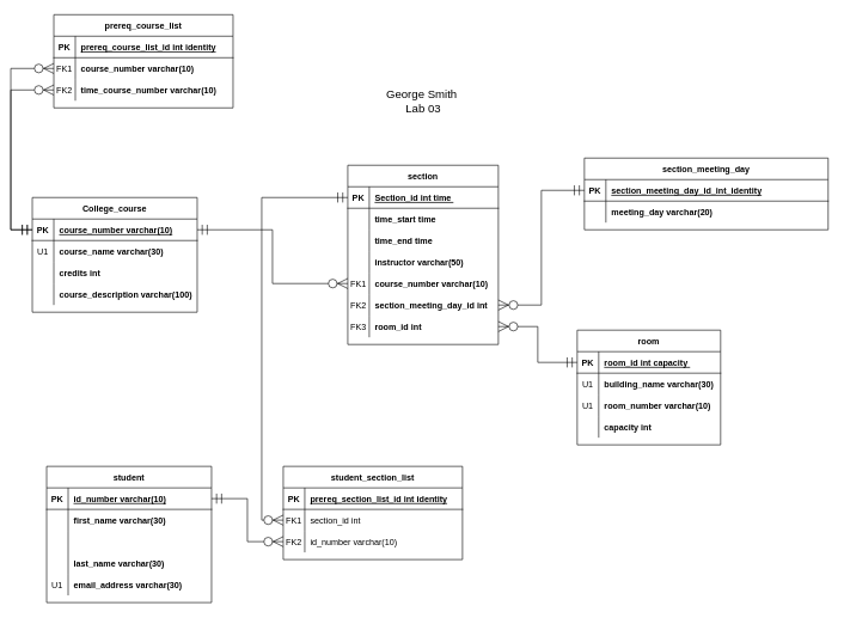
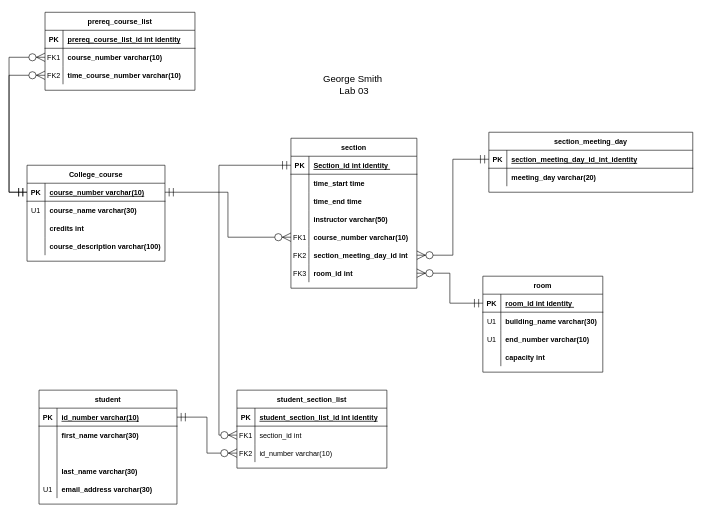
  <mxCell id="0" />
  <mxCell id="1" parent="0" />
  <mxCell id="2" value="College_course" style="shape=table;startSize=30;container=1;collapsible=1;childLayout=tableLayout;fixedRows=1;rowLines=0;fontStyle=1;align=center;resizeLast=1;" vertex="1" parent="1"><mxGeometry x="20" y="275" width="230" height="160" as="geometry" /></mxCell>
  <mxCell id="3" value="" style="shape=partialRectangle;collapsible=0;dropTarget=0;pointerEvents=0;fillColor=none;top=0;left=0;bottom=1;right=0;points=[[0,0.5],[1,0.5]];portConstraint=eastwest;" vertex="1" parent="2"><mxGeometry y="30" width="230" height="30" as="geometry" /></mxCell>
  <mxCell id="4" value="PK" style="shape=partialRectangle;connectable=0;fillColor=none;top=0;left=0;bottom=0;right=0;fontStyle=1;overflow=hidden;" vertex="1" parent="3"><mxGeometry width="30" height="30" as="geometry" /></mxCell>
  <mxCell id="5" value="course_number varchar(10)" style="shape=partialRectangle;connectable=0;fillColor=none;top=0;left=0;bottom=0;right=0;align=left;spacingLeft=6;fontStyle=5;overflow=hidden;" vertex="1" parent="3"><mxGeometry x="30" width="200" height="30" as="geometry" /></mxCell>
  <mxCell id="6" value="" style="shape=partialRectangle;collapsible=0;dropTarget=0;pointerEvents=0;fillColor=none;top=0;left=0;bottom=0;right=0;points=[[0,0.5],[1,0.5]];portConstraint=eastwest;" vertex="1" parent="2"><mxGeometry y="60" width="230" height="30" as="geometry" /></mxCell>
  <mxCell id="7" value="U1" style="shape=partialRectangle;connectable=0;fillColor=none;top=0;left=0;bottom=0;right=0;editable=1;overflow=hidden;" vertex="1" parent="6"><mxGeometry width="30" height="30" as="geometry" /></mxCell>
  <mxCell id="8" value="course_name varchar(30)" style="shape=partialRectangle;connectable=0;fillColor=none;top=0;left=0;bottom=0;right=0;align=left;spacingLeft=6;overflow=hidden;fontStyle=1" vertex="1" parent="6"><mxGeometry x="30" width="200" height="30" as="geometry" /></mxCell>
  <mxCell id="9" value="" style="shape=partialRectangle;collapsible=0;dropTarget=0;pointerEvents=0;fillColor=none;top=0;left=0;bottom=0;right=0;points=[[0,0.5],[1,0.5]];portConstraint=eastwest;" vertex="1" parent="2"><mxGeometry y="90" width="230" height="30" as="geometry" /></mxCell>
  <mxCell id="10" value="" style="shape=partialRectangle;connectable=0;fillColor=none;top=0;left=0;bottom=0;right=0;editable=1;overflow=hidden;" vertex="1" parent="9"><mxGeometry width="30" height="30" as="geometry" /></mxCell>
  <mxCell id="11" value="credits int " style="shape=partialRectangle;connectable=0;fillColor=none;top=0;left=0;bottom=0;right=0;align=left;spacingLeft=6;overflow=hidden;fontStyle=1" vertex="1" parent="9"><mxGeometry x="30" width="200" height="30" as="geometry" /></mxCell>
  <mxCell id="12" value="" style="shape=partialRectangle;collapsible=0;dropTarget=0;pointerEvents=0;fillColor=none;top=0;left=0;bottom=0;right=0;points=[[0,0.5],[1,0.5]];portConstraint=eastwest;" vertex="1" parent="2"><mxGeometry y="120" width="230" height="30" as="geometry" /></mxCell>
  <mxCell id="13" value="" style="shape=partialRectangle;connectable=0;fillColor=none;top=0;left=0;bottom=0;right=0;editable=1;overflow=hidden;" vertex="1" parent="12"><mxGeometry width="30" height="30" as="geometry" /></mxCell>
  <mxCell id="14" value="course_description varchar(100)" style="shape=partialRectangle;connectable=0;fillColor=none;top=0;left=0;bottom=0;right=0;align=left;spacingLeft=6;overflow=hidden;fontStyle=1" vertex="1" parent="12"><mxGeometry x="30" width="200" height="30" as="geometry" /></mxCell>
  <mxCell id="15" value="section" style="shape=table;startSize=30;container=1;collapsible=1;childLayout=tableLayout;fixedRows=1;rowLines=0;fontStyle=1;align=center;resizeLast=1;" vertex="1" parent="1"><mxGeometry x="460" y="230" width="210" height="250" as="geometry" /></mxCell>
  <mxCell id="16" value="" style="shape=partialRectangle;collapsible=0;dropTarget=0;pointerEvents=0;fillColor=none;top=0;left=0;bottom=1;right=0;points=[[0,0.5],[1,0.5]];portConstraint=eastwest;" vertex="1" parent="15"><mxGeometry y="30" width="210" height="30" as="geometry" /></mxCell>
  <mxCell id="17" value="PK" style="shape=partialRectangle;connectable=0;fillColor=none;top=0;left=0;bottom=0;right=0;fontStyle=1;overflow=hidden;" vertex="1" parent="16"><mxGeometry width="30" height="30" as="geometry" /></mxCell>
- <mxCell id="18" value="Section_id int time " style="shape=partialRectangle;connectable=0;fillColor=none;top=0;left=0;bottom=0;right=0;align=left;spacingLeft=6;fontStyle=5;overflow=hidden;" vertex="1" parent="16"><mxGeometry x="30" width="180" height="30" as="geometry" /></mxCell>
+ <mxCell id="18" value="Section_id int identity " style="shape=partialRectangle;connectable=0;fillColor=none;top=0;left=0;bottom=0;right=0;align=left;spacingLeft=6;fontStyle=5;overflow=hidden;" vertex="1" parent="16"><mxGeometry x="30" width="180" height="30" as="geometry" /></mxCell>
  <mxCell id="19" value="" style="shape=partialRectangle;collapsible=0;dropTarget=0;pointerEvents=0;fillColor=none;top=0;left=0;bottom=0;right=0;points=[[0,0.5],[1,0.5]];portConstraint=eastwest;" vertex="1" parent="15"><mxGeometry y="60" width="210" height="30" as="geometry" /></mxCell>
  <mxCell id="20" value="" style="shape=partialRectangle;connectable=0;fillColor=none;top=0;left=0;bottom=0;right=0;editable=1;overflow=hidden;" vertex="1" parent="19"><mxGeometry width="30" height="30" as="geometry" /></mxCell>
  <mxCell id="21" value="time_start time " style="shape=partialRectangle;connectable=0;fillColor=none;top=0;left=0;bottom=0;right=0;align=left;spacingLeft=6;overflow=hidden;fontStyle=1" vertex="1" parent="19"><mxGeometry x="30" width="180" height="30" as="geometry" /></mxCell>
  <mxCell id="22" value="" style="shape=partialRectangle;collapsible=0;dropTarget=0;pointerEvents=0;fillColor=none;top=0;left=0;bottom=0;right=0;points=[[0,0.5],[1,0.5]];portConstraint=eastwest;" vertex="1" parent="15"><mxGeometry y="90" width="210" height="30" as="geometry" /></mxCell>
  <mxCell id="23" value="" style="shape=partialRectangle;connectable=0;fillColor=none;top=0;left=0;bottom=0;right=0;editable=1;overflow=hidden;" vertex="1" parent="22"><mxGeometry width="30" height="30" as="geometry" /></mxCell>
  <mxCell id="24" value="time_end time " style="shape=partialRectangle;connectable=0;fillColor=none;top=0;left=0;bottom=0;right=0;align=left;spacingLeft=6;overflow=hidden;fontStyle=1" vertex="1" parent="22"><mxGeometry x="30" width="180" height="30" as="geometry" /></mxCell>
  <mxCell id="25" value="" style="shape=partialRectangle;collapsible=0;dropTarget=0;pointerEvents=0;fillColor=none;top=0;left=0;bottom=0;right=0;points=[[0,0.5],[1,0.5]];portConstraint=eastwest;" vertex="1" parent="15"><mxGeometry y="120" width="210" height="30" as="geometry" /></mxCell>
  <mxCell id="26" value="" style="shape=partialRectangle;connectable=0;fillColor=none;top=0;left=0;bottom=0;right=0;editable=1;overflow=hidden;" vertex="1" parent="25"><mxGeometry width="30" height="30" as="geometry" /></mxCell>
  <mxCell id="27" value="instructor varchar(50)" style="shape=partialRectangle;connectable=0;fillColor=none;top=0;left=0;bottom=0;right=0;align=left;spacingLeft=6;overflow=hidden;fontStyle=1" vertex="1" parent="25"><mxGeometry x="30" width="180" height="30" as="geometry" /></mxCell>
  <mxCell id="28" value="" style="shape=partialRectangle;collapsible=0;dropTarget=0;pointerEvents=0;fillColor=none;top=0;left=0;bottom=0;right=0;points=[[0,0.5],[1,0.5]];portConstraint=eastwest;" vertex="1" parent="15"><mxGeometry y="150" width="210" height="30" as="geometry" /></mxCell>
  <mxCell id="29" value="FK1" style="shape=partialRectangle;connectable=0;fillColor=none;top=0;left=0;bottom=0;right=0;editable=1;overflow=hidden;" vertex="1" parent="28"><mxGeometry width="30" height="30" as="geometry" /></mxCell>
  <mxCell id="30" value="course_number varchar(10)" style="shape=partialRectangle;connectable=0;fillColor=none;top=0;left=0;bottom=0;right=0;align=left;spacingLeft=6;overflow=hidden;fontStyle=1" vertex="1" parent="28"><mxGeometry x="30" width="180" height="30" as="geometry" /></mxCell>
  <mxCell id="31" value="" style="shape=partialRectangle;collapsible=0;dropTarget=0;pointerEvents=0;fillColor=none;top=0;left=0;bottom=0;right=0;points=[[0,0.5],[1,0.5]];portConstraint=eastwest;" vertex="1" parent="15"><mxGeometry y="180" width="210" height="30" as="geometry" /></mxCell>
  <mxCell id="32" value="FK2" style="shape=partialRectangle;connectable=0;fillColor=none;top=0;left=0;bottom=0;right=0;editable=1;overflow=hidden;" vertex="1" parent="31"><mxGeometry width="30" height="30" as="geometry" /></mxCell>
  <mxCell id="33" value="section_meeting_day_id int " style="shape=partialRectangle;connectable=0;fillColor=none;top=0;left=0;bottom=0;right=0;align=left;spacingLeft=6;overflow=hidden;fontStyle=1" vertex="1" parent="31"><mxGeometry x="30" width="180" height="30" as="geometry" /></mxCell>
  <mxCell id="34" value="" style="shape=partialRectangle;collapsible=0;dropTarget=0;pointerEvents=0;fillColor=none;top=0;left=0;bottom=0;right=0;points=[[0,0.5],[1,0.5]];portConstraint=eastwest;" vertex="1" parent="15"><mxGeometry y="210" width="210" height="30" as="geometry" /></mxCell>
  <mxCell id="35" value="FK3" style="shape=partialRectangle;connectable=0;fillColor=none;top=0;left=0;bottom=0;right=0;editable=1;overflow=hidden;" vertex="1" parent="34"><mxGeometry width="30" height="30" as="geometry" /></mxCell>
  <mxCell id="36" value="room_id int " style="shape=partialRectangle;connectable=0;fillColor=none;top=0;left=0;bottom=0;right=0;align=left;spacingLeft=6;overflow=hidden;fontStyle=1" vertex="1" parent="34"><mxGeometry x="30" width="180" height="30" as="geometry" /></mxCell>
  <mxCell id="37" value="student" style="shape=table;startSize=30;container=1;collapsible=1;childLayout=tableLayout;fixedRows=1;rowLines=0;fontStyle=1;align=center;resizeLast=1;" vertex="1" parent="1"><mxGeometry x="40" y="650" width="230" height="190" as="geometry" /></mxCell>
  <mxCell id="38" value="" style="shape=partialRectangle;collapsible=0;dropTarget=0;pointerEvents=0;fillColor=none;top=0;left=0;bottom=1;right=0;points=[[0,0.5],[1,0.5]];portConstraint=eastwest;" vertex="1" parent="37"><mxGeometry y="30" width="230" height="30" as="geometry" /></mxCell>
  <mxCell id="39" value="PK" style="shape=partialRectangle;connectable=0;fillColor=none;top=0;left=0;bottom=0;right=0;fontStyle=1;overflow=hidden;" vertex="1" parent="38"><mxGeometry width="30" height="30" as="geometry" /></mxCell>
  <mxCell id="40" value="id_number varchar(10)" style="shape=partialRectangle;connectable=0;fillColor=none;top=0;left=0;bottom=0;right=0;align=left;spacingLeft=6;fontStyle=5;overflow=hidden;" vertex="1" parent="38"><mxGeometry x="30" width="200" height="30" as="geometry" /></mxCell>
  <mxCell id="41" value="" style="shape=partialRectangle;collapsible=0;dropTarget=0;pointerEvents=0;fillColor=none;top=0;left=0;bottom=0;right=0;points=[[0,0.5],[1,0.5]];portConstraint=eastwest;" vertex="1" parent="37"><mxGeometry y="60" width="230" height="30" as="geometry" /></mxCell>
  <mxCell id="42" value="" style="shape=partialRectangle;connectable=0;fillColor=none;top=0;left=0;bottom=0;right=0;editable=1;overflow=hidden;" vertex="1" parent="41"><mxGeometry width="30" height="30" as="geometry" /></mxCell>
  <mxCell id="43" value="first_name varchar(30)" style="shape=partialRectangle;connectable=0;fillColor=none;top=0;left=0;bottom=0;right=0;align=left;spacingLeft=6;overflow=hidden;fontStyle=1" vertex="1" parent="41"><mxGeometry x="30" width="200" height="30" as="geometry" /></mxCell>
  <mxCell id="44" value="" style="shape=partialRectangle;collapsible=0;dropTarget=0;pointerEvents=0;fillColor=none;top=0;left=0;bottom=0;right=0;points=[[0,0.5],[1,0.5]];portConstraint=eastwest;" vertex="1" parent="37"><mxGeometry y="90" width="230" height="30" as="geometry" /></mxCell>
  <mxCell id="45" value="" style="shape=partialRectangle;connectable=0;fillColor=none;top=0;left=0;bottom=0;right=0;editable=1;overflow=hidden;" vertex="1" parent="44"><mxGeometry width="30" height="30" as="geometry" /></mxCell>
  <mxCell id="46" value="" style="shape=partialRectangle;collapsible=0;dropTarget=0;pointerEvents=0;fillColor=none;top=0;left=0;bottom=0;right=0;points=[[0,0.5],[1,0.5]];portConstraint=eastwest;" vertex="1" parent="37"><mxGeometry y="120" width="230" height="30" as="geometry" /></mxCell>
  <mxCell id="47" value="" style="shape=partialRectangle;connectable=0;fillColor=none;top=0;left=0;bottom=0;right=0;editable=1;overflow=hidden;" vertex="1" parent="46"><mxGeometry width="30" height="30" as="geometry" /></mxCell>
  <mxCell id="48" value="last_name varchar(30)" style="shape=partialRectangle;connectable=0;fillColor=none;top=0;left=0;bottom=0;right=0;align=left;spacingLeft=6;overflow=hidden;fontStyle=1" vertex="1" parent="46"><mxGeometry x="30" width="200" height="30" as="geometry" /></mxCell>
  <mxCell id="49" value="" style="shape=partialRectangle;collapsible=0;dropTarget=0;pointerEvents=0;fillColor=none;top=0;left=0;bottom=0;right=0;points=[[0,0.5],[1,0.5]];portConstraint=eastwest;" vertex="1" parent="37"><mxGeometry y="150" width="230" height="30" as="geometry" /></mxCell>
  <mxCell id="50" value="U1" style="shape=partialRectangle;connectable=0;fillColor=none;top=0;left=0;bottom=0;right=0;editable=1;overflow=hidden;" vertex="1" parent="49"><mxGeometry width="30" height="30" as="geometry" /></mxCell>
  <mxCell id="51" value="email_address varchar(30)" style="shape=partialRectangle;connectable=0;fillColor=none;top=0;left=0;bottom=0;right=0;align=left;spacingLeft=6;overflow=hidden;fontStyle=1" vertex="1" parent="49"><mxGeometry x="30" width="200" height="30" as="geometry" /></mxCell>
  <mxCell id="52" value="room" style="shape=table;startSize=30;container=1;collapsible=1;childLayout=tableLayout;fixedRows=1;rowLines=0;fontStyle=1;align=center;resizeLast=1;" vertex="1" parent="1"><mxGeometry x="780" y="460" width="200" height="160" as="geometry" /></mxCell>
  <mxCell id="53" value="" style="shape=partialRectangle;collapsible=0;dropTarget=0;pointerEvents=0;fillColor=none;top=0;left=0;bottom=1;right=0;points=[[0,0.5],[1,0.5]];portConstraint=eastwest;" vertex="1" parent="52"><mxGeometry y="30" width="200" height="30" as="geometry" /></mxCell>
  <mxCell id="54" value="PK" style="shape=partialRectangle;connectable=0;fillColor=none;top=0;left=0;bottom=0;right=0;fontStyle=1;overflow=hidden;" vertex="1" parent="53"><mxGeometry width="30" height="30" as="geometry" /></mxCell>
- <mxCell id="55" value="room_id int capacity " style="shape=partialRectangle;connectable=0;fillColor=none;top=0;left=0;bottom=0;right=0;align=left;spacingLeft=6;fontStyle=5;overflow=hidden;" vertex="1" parent="53"><mxGeometry x="30" width="170" height="30" as="geometry" /></mxCell>
+ <mxCell id="55" value="room_id int identity " style="shape=partialRectangle;connectable=0;fillColor=none;top=0;left=0;bottom=0;right=0;align=left;spacingLeft=6;fontStyle=5;overflow=hidden;" vertex="1" parent="53"><mxGeometry x="30" width="170" height="30" as="geometry" /></mxCell>
  <mxCell id="56" value="" style="shape=partialRectangle;collapsible=0;dropTarget=0;pointerEvents=0;fillColor=none;top=0;left=0;bottom=0;right=0;points=[[0,0.5],[1,0.5]];portConstraint=eastwest;" vertex="1" parent="52"><mxGeometry y="60" width="200" height="30" as="geometry" /></mxCell>
  <mxCell id="57" value="U1" style="shape=partialRectangle;connectable=0;fillColor=none;top=0;left=0;bottom=0;right=0;editable=1;overflow=hidden;" vertex="1" parent="56"><mxGeometry width="30" height="30" as="geometry" /></mxCell>
  <mxCell id="58" value="building_name varchar(30)" style="shape=partialRectangle;connectable=0;fillColor=none;top=0;left=0;bottom=0;right=0;align=left;spacingLeft=6;overflow=hidden;fontStyle=1" vertex="1" parent="56"><mxGeometry x="30" width="170" height="30" as="geometry" /></mxCell>
  <mxCell id="59" value="" style="shape=partialRectangle;collapsible=0;dropTarget=0;pointerEvents=0;fillColor=none;top=0;left=0;bottom=0;right=0;points=[[0,0.5],[1,0.5]];portConstraint=eastwest;" vertex="1" parent="52"><mxGeometry y="90" width="200" height="30" as="geometry" /></mxCell>
  <mxCell id="60" value="U1" style="shape=partialRectangle;connectable=0;fillColor=none;top=0;left=0;bottom=0;right=0;editable=1;overflow=hidden;" vertex="1" parent="59"><mxGeometry width="30" height="30" as="geometry" /></mxCell>
- <mxCell id="61" value="room_number varchar(10)" style="shape=partialRectangle;connectable=0;fillColor=none;top=0;left=0;bottom=0;right=0;align=left;spacingLeft=6;overflow=hidden;fontStyle=1" vertex="1" parent="59"><mxGeometry x="30" width="170" height="30" as="geometry" /></mxCell>
+ <mxCell id="61" value="end_number varchar(10)" style="shape=partialRectangle;connectable=0;fillColor=none;top=0;left=0;bottom=0;right=0;align=left;spacingLeft=6;overflow=hidden;fontStyle=1" vertex="1" parent="59"><mxGeometry x="30" width="170" height="30" as="geometry" /></mxCell>
  <mxCell id="62" value="" style="shape=partialRectangle;collapsible=0;dropTarget=0;pointerEvents=0;fillColor=none;top=0;left=0;bottom=0;right=0;points=[[0,0.5],[1,0.5]];portConstraint=eastwest;" vertex="1" parent="52"><mxGeometry y="120" width="200" height="30" as="geometry" /></mxCell>
  <mxCell id="63" value="" style="shape=partialRectangle;connectable=0;fillColor=none;top=0;left=0;bottom=0;right=0;editable=1;overflow=hidden;" vertex="1" parent="62"><mxGeometry width="30" height="30" as="geometry" /></mxCell>
  <mxCell id="64" value="capacity int " style="shape=partialRectangle;connectable=0;fillColor=none;top=0;left=0;bottom=0;right=0;align=left;spacingLeft=6;overflow=hidden;fontStyle=1" vertex="1" parent="62"><mxGeometry x="30" width="170" height="30" as="geometry" /></mxCell>
  <mxCell id="65" value="section_meeting_day" style="shape=table;startSize=30;container=1;collapsible=1;childLayout=tableLayout;fixedRows=1;rowLines=0;fontStyle=1;align=center;resizeLast=1;" vertex="1" parent="1"><mxGeometry x="790" y="220" width="340" height="100" as="geometry" /></mxCell>
  <mxCell id="66" value="" style="shape=partialRectangle;collapsible=0;dropTarget=0;pointerEvents=0;fillColor=none;top=0;left=0;bottom=1;right=0;points=[[0,0.5],[1,0.5]];portConstraint=eastwest;" vertex="1" parent="65"><mxGeometry y="30" width="340" height="30" as="geometry" /></mxCell>
  <mxCell id="67" value="PK" style="shape=partialRectangle;connectable=0;fillColor=none;top=0;left=0;bottom=0;right=0;fontStyle=1;overflow=hidden;" vertex="1" parent="66"><mxGeometry width="30" height="30" as="geometry" /></mxCell>
  <mxCell id="68" value="section_meeting_day_id_int_identity" style="shape=partialRectangle;connectable=0;fillColor=none;top=0;left=0;bottom=0;right=0;align=left;spacingLeft=6;fontStyle=5;overflow=hidden;" vertex="1" parent="66"><mxGeometry x="30" width="310" height="30" as="geometry" /></mxCell>
  <mxCell id="69" value="" style="shape=partialRectangle;collapsible=0;dropTarget=0;pointerEvents=0;fillColor=none;top=0;left=0;bottom=0;right=0;points=[[0,0.5],[1,0.5]];portConstraint=eastwest;" vertex="1" parent="65"><mxGeometry y="60" width="340" height="30" as="geometry" /></mxCell>
  <mxCell id="70" value="" style="shape=partialRectangle;connectable=0;fillColor=none;top=0;left=0;bottom=0;right=0;editable=1;overflow=hidden;" vertex="1" parent="69"><mxGeometry width="30" height="30" as="geometry" /></mxCell>
  <mxCell id="71" value="meeting_day varchar(20)" style="shape=partialRectangle;connectable=0;fillColor=none;top=0;left=0;bottom=0;right=0;align=left;spacingLeft=6;overflow=hidden;fontStyle=1" vertex="1" parent="69"><mxGeometry x="30" width="310" height="30" as="geometry" /></mxCell>
  <mxCell id="72" style="edgeStyle=orthogonalEdgeStyle;rounded=0;orthogonalLoop=1;jettySize=auto;html=1;exitX=1;exitY=0.5;exitDx=0;exitDy=0;entryX=0;entryY=0.5;entryDx=0;entryDy=0;endSize=12;startSize=12;startArrow=ERmandOne;startFill=0;endArrow=ERzeroToMany;endFill=1;" edge="1" parent="1" source="3" target="28"><mxGeometry relative="1" as="geometry" /></mxCell>
  <mxCell id="73" style="edgeStyle=orthogonalEdgeStyle;rounded=0;orthogonalLoop=1;jettySize=auto;html=1;exitX=1;exitY=0.5;exitDx=0;exitDy=0;entryX=0;entryY=0.5;entryDx=0;entryDy=0;startArrow=ERzeroToMany;startFill=1;startSize=12;endArrow=ERmandOne;endFill=0;endSize=12;" edge="1" parent="1" source="31" target="66"><mxGeometry relative="1" as="geometry" /></mxCell>
  <mxCell id="74" style="edgeStyle=orthogonalEdgeStyle;rounded=0;orthogonalLoop=1;jettySize=auto;html=1;exitX=1;exitY=0.5;exitDx=0;exitDy=0;startArrow=ERzeroToMany;startFill=1;startSize=12;endArrow=ERmandOne;endFill=0;endSize=12;" edge="1" parent="1" source="34" target="53"><mxGeometry relative="1" as="geometry" /></mxCell>
  <mxCell id="75" value="student_section_list" style="shape=table;startSize=30;container=1;collapsible=1;childLayout=tableLayout;fixedRows=1;rowLines=0;fontStyle=1;align=center;resizeLast=1;" vertex="1" parent="1"><mxGeometry x="370" y="650" width="250" height="130" as="geometry" /></mxCell>
  <mxCell id="76" value="" style="shape=partialRectangle;collapsible=0;dropTarget=0;pointerEvents=0;fillColor=none;top=0;left=0;bottom=1;right=0;points=[[0,0.5],[1,0.5]];portConstraint=eastwest;" vertex="1" parent="75"><mxGeometry y="30" width="250" height="30" as="geometry" /></mxCell>
  <mxCell id="77" value="PK" style="shape=partialRectangle;connectable=0;fillColor=none;top=0;left=0;bottom=0;right=0;fontStyle=1;overflow=hidden;" vertex="1" parent="76"><mxGeometry width="30" height="30" as="geometry" /></mxCell>
- <mxCell id="78" value="prereq_section_list_id int identity" style="shape=partialRectangle;connectable=0;fillColor=none;top=0;left=0;bottom=0;right=0;align=left;spacingLeft=6;fontStyle=5;overflow=hidden;" vertex="1" parent="76"><mxGeometry x="30" width="220" height="30" as="geometry" /></mxCell>
+ <mxCell id="78" value="student_section_list_id int identity" style="shape=partialRectangle;connectable=0;fillColor=none;top=0;left=0;bottom=0;right=0;align=left;spacingLeft=6;fontStyle=5;overflow=hidden;" vertex="1" parent="76"><mxGeometry x="30" width="220" height="30" as="geometry" /></mxCell>
  <mxCell id="79" value="" style="shape=partialRectangle;collapsible=0;dropTarget=0;pointerEvents=0;fillColor=none;top=0;left=0;bottom=0;right=0;points=[[0,0.5],[1,0.5]];portConstraint=eastwest;" vertex="1" parent="75"><mxGeometry y="60" width="250" height="30" as="geometry" /></mxCell>
  <mxCell id="80" value="FK1" style="shape=partialRectangle;connectable=0;fillColor=none;top=0;left=0;bottom=0;right=0;editable=1;overflow=hidden;" vertex="1" parent="79"><mxGeometry width="30" height="30" as="geometry" /></mxCell>
  <mxCell id="81" value="section_id int " style="shape=partialRectangle;connectable=0;fillColor=none;top=0;left=0;bottom=0;right=0;align=left;spacingLeft=6;overflow=hidden;" vertex="1" parent="79"><mxGeometry x="30" width="220" height="30" as="geometry" /></mxCell>
  <mxCell id="82" value="" style="shape=partialRectangle;collapsible=0;dropTarget=0;pointerEvents=0;fillColor=none;top=0;left=0;bottom=0;right=0;points=[[0,0.5],[1,0.5]];portConstraint=eastwest;" vertex="1" parent="75"><mxGeometry y="90" width="250" height="30" as="geometry" /></mxCell>
  <mxCell id="83" value="FK2" style="shape=partialRectangle;connectable=0;fillColor=none;top=0;left=0;bottom=0;right=0;editable=1;overflow=hidden;" vertex="1" parent="82"><mxGeometry width="30" height="30" as="geometry" /></mxCell>
  <mxCell id="84" value="id_number varchar(10)" style="shape=partialRectangle;connectable=0;fillColor=none;top=0;left=0;bottom=0;right=0;align=left;spacingLeft=6;overflow=hidden;" vertex="1" parent="82"><mxGeometry x="30" width="220" height="30" as="geometry" /></mxCell>
  <mxCell id="85" style="edgeStyle=orthogonalEdgeStyle;rounded=0;orthogonalLoop=1;jettySize=auto;html=1;exitX=0;exitY=0.5;exitDx=0;exitDy=0;entryX=0;entryY=0.5;entryDx=0;entryDy=0;startArrow=ERmandOne;startFill=0;startSize=12;endArrow=ERzeroToMany;endFill=1;endSize=12;" edge="1" parent="1" source="16" target="79"><mxGeometry relative="1" as="geometry" /></mxCell>
  <mxCell id="86" style="edgeStyle=orthogonalEdgeStyle;rounded=0;orthogonalLoop=1;jettySize=auto;html=1;exitX=1;exitY=0.5;exitDx=0;exitDy=0;entryX=0;entryY=0.5;entryDx=0;entryDy=0;startArrow=ERmandOne;startFill=0;startSize=12;endArrow=ERzeroToMany;endFill=1;endSize=12;" edge="1" parent="1" source="38" target="82"><mxGeometry relative="1" as="geometry" /></mxCell>
  <mxCell id="87" value="prereq_course_list" style="shape=table;startSize=30;container=1;collapsible=1;childLayout=tableLayout;fixedRows=1;rowLines=0;fontStyle=1;align=center;resizeLast=1;" vertex="1" parent="1"><mxGeometry x="50" y="20" width="250" height="130" as="geometry" /></mxCell>
  <mxCell id="88" value="" style="shape=partialRectangle;collapsible=0;dropTarget=0;pointerEvents=0;fillColor=none;top=0;left=0;bottom=1;right=0;points=[[0,0.5],[1,0.5]];portConstraint=eastwest;" vertex="1" parent="87"><mxGeometry y="30" width="250" height="30" as="geometry" /></mxCell>
  <mxCell id="89" value="PK" style="shape=partialRectangle;connectable=0;fillColor=none;top=0;left=0;bottom=0;right=0;fontStyle=1;overflow=hidden;" vertex="1" parent="88"><mxGeometry width="30" height="30" as="geometry" /></mxCell>
  <mxCell id="90" value="prereq_course_list_id int identity" style="shape=partialRectangle;connectable=0;fillColor=none;top=0;left=0;bottom=0;right=0;align=left;spacingLeft=6;fontStyle=5;overflow=hidden;" vertex="1" parent="88"><mxGeometry x="30" width="220" height="30" as="geometry" /></mxCell>
  <mxCell id="91" value="" style="shape=partialRectangle;collapsible=0;dropTarget=0;pointerEvents=0;fillColor=none;top=0;left=0;bottom=0;right=0;points=[[0,0.5],[1,0.5]];portConstraint=eastwest;" vertex="1" parent="87"><mxGeometry y="60" width="250" height="30" as="geometry" /></mxCell>
  <mxCell id="92" value="FK1" style="shape=partialRectangle;connectable=0;fillColor=none;top=0;left=0;bottom=0;right=0;editable=1;overflow=hidden;" vertex="1" parent="91"><mxGeometry width="30" height="30" as="geometry" /></mxCell>
  <mxCell id="93" value="course_number varchar(10)" style="shape=partialRectangle;connectable=0;fillColor=none;top=0;left=0;bottom=0;right=0;align=left;spacingLeft=6;overflow=hidden;fontStyle=1" vertex="1" parent="91"><mxGeometry x="30" width="220" height="30" as="geometry" /></mxCell>
  <mxCell id="94" value="" style="shape=partialRectangle;collapsible=0;dropTarget=0;pointerEvents=0;fillColor=none;top=0;left=0;bottom=0;right=0;points=[[0,0.5],[1,0.5]];portConstraint=eastwest;" vertex="1" parent="87"><mxGeometry y="90" width="250" height="30" as="geometry" /></mxCell>
  <mxCell id="95" value="FK2" style="shape=partialRectangle;connectable=0;fillColor=none;top=0;left=0;bottom=0;right=0;editable=1;overflow=hidden;" vertex="1" parent="94"><mxGeometry width="30" height="30" as="geometry" /></mxCell>
  <mxCell id="96" value="time_course_number varchar(10)" style="shape=partialRectangle;connectable=0;fillColor=none;top=0;left=0;bottom=0;right=0;align=left;spacingLeft=6;overflow=hidden;fontStyle=1" vertex="1" parent="94"><mxGeometry x="30" width="220" height="30" as="geometry" /></mxCell>
  <mxCell id="97" style="edgeStyle=orthogonalEdgeStyle;rounded=0;orthogonalLoop=1;jettySize=auto;html=1;exitX=0;exitY=0.5;exitDx=0;exitDy=0;entryX=0;entryY=0.5;entryDx=0;entryDy=0;startArrow=ERzeroToMany;startFill=1;startSize=12;endArrow=ERmandOne;endFill=0;endSize=12;" edge="1" parent="1" source="94" target="3"><mxGeometry relative="1" as="geometry" /></mxCell>
  <mxCell id="98" style="edgeStyle=orthogonalEdgeStyle;rounded=0;orthogonalLoop=1;jettySize=auto;html=1;exitX=0;exitY=0.5;exitDx=0;exitDy=0;entryX=0;entryY=0.5;entryDx=0;entryDy=0;startArrow=ERzeroToMany;startFill=1;startSize=12;endArrow=ERmandOne;endFill=0;endSize=12;" edge="1" parent="1" source="91" target="3"><mxGeometry relative="1" as="geometry" /></mxCell>
  <mxCell id="99" value="&lt;font style=&quot;font-size: 16px&quot;&gt;George Smith&amp;nbsp;&lt;br&gt;Lab 03&lt;br&gt;&lt;/font&gt;" style="text;html=1;strokeColor=none;fillColor=none;align=center;verticalAlign=middle;whiteSpace=wrap;rounded=0;" vertex="1" parent="1"><mxGeometry x="482.5" y="130" width="165" height="20" as="geometry" /></mxCell>
